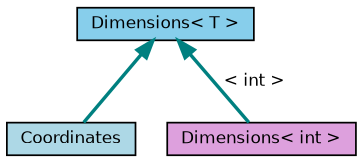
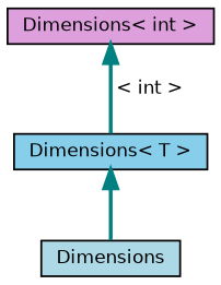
  digraph {
    node [color=black fontname=Helvetica fontsize=10 shape=record style=filled]
    edge [color=teal dir=back fontname=Helvetica fontsize=10 labelfontname=Helvetica labelfontsize=10 style=bold]
-   n1 [fillcolor=lightblue fontcolor=black height=0.2 label=Coordinates width=0.4]
+   n1 [fillcolor=lightblue fontcolor=black height=0.2 label=Dimensions width=0.4]
    n2 [fillcolor=plum height=0.2 label="Dimensions\< int \>" width=0.4]
    n3 [fillcolor=skyblue height=0.2 label="Dimensions\< T \>" width=0.4]
    n3 -> n1
-   n3 -> n2 [label=" \< int \>"]
+   n2 -> n3 [label=" \< int \>"]
  }
